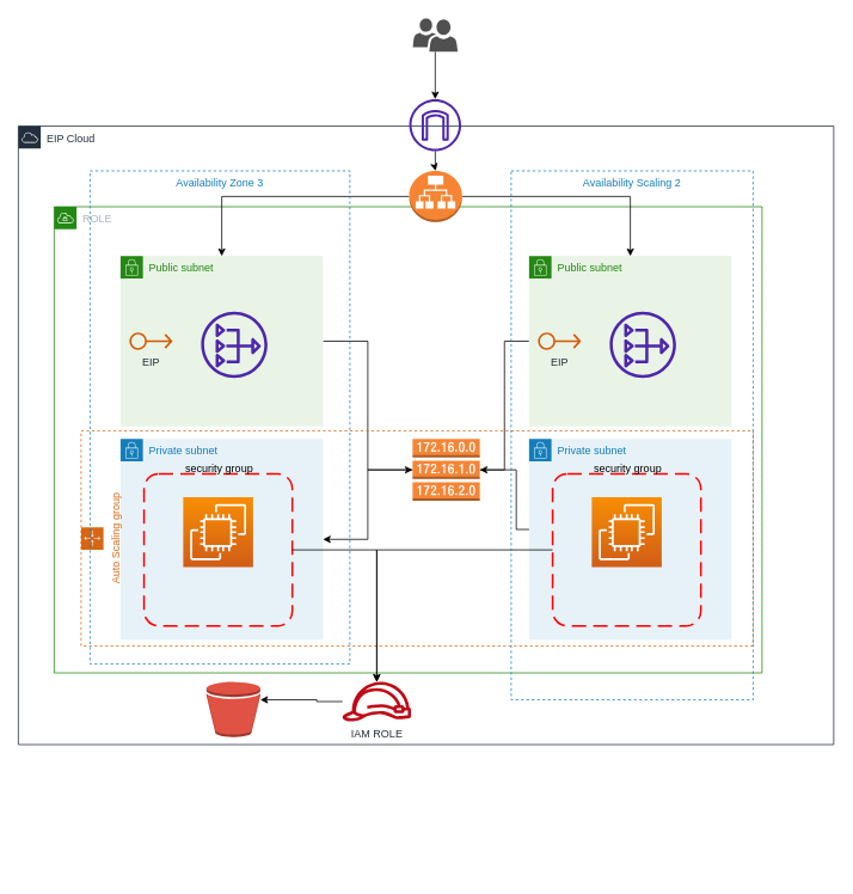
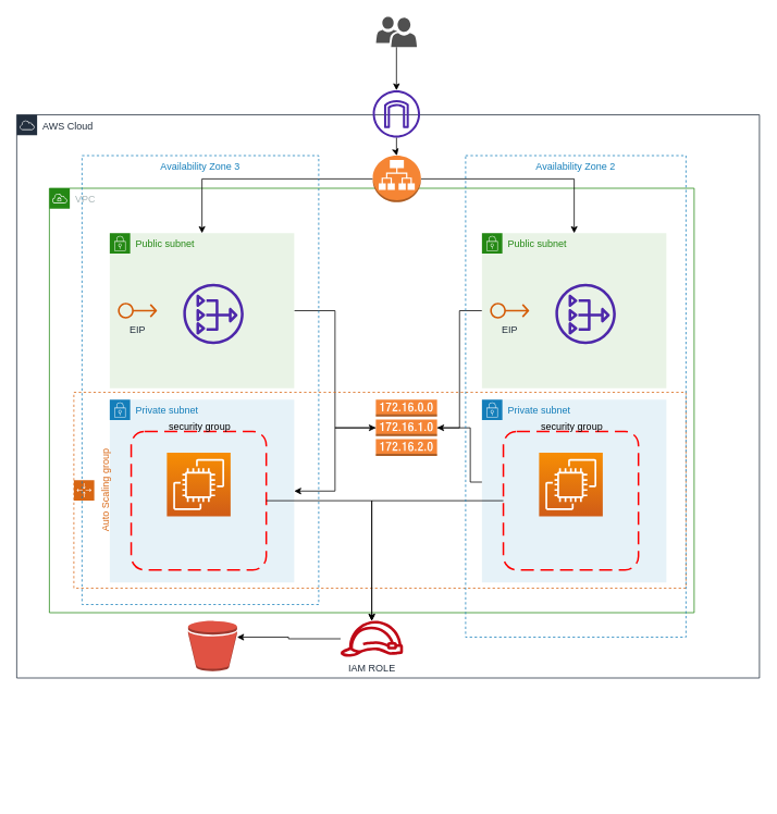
  <mxCell id="0" />
  <mxCell id="1" parent="0" />
- <mxCell id="2" value="EIP Cloud" style="points=[[0,0],[0.25,0],[0.5,0],[0.75,0],[1,0],[1,0.25],[1,0.5],[1,0.75],[1,1],[0.75,1],[0.5,1],[0.25,1],[0,1],[0,0.75],[0,0.5],[0,0.25]];outlineConnect=0;gradientColor=none;html=1;whiteSpace=wrap;fontSize=12;fontStyle=0;container=1;pointerEvents=0;collapsible=0;recursiveResize=0;shape=mxgraph.aws4.group;grIcon=mxgraph.aws4.group_aws_cloud;strokeColor=#232F3E;fillColor=none;verticalAlign=top;align=left;spacingLeft=30;fontColor=#232F3E;dashed=0;" parent="1" vertex="1"><mxGeometry x="20" y="140" width="910" height="690" as="geometry" /></mxCell>
- <mxCell id="3" value="ROLE" style="points=[[0,0],[0.25,0],[0.5,0],[0.75,0],[1,0],[1,0.25],[1,0.5],[1,0.75],[1,1],[0.75,1],[0.5,1],[0.25,1],[0,1],[0,0.75],[0,0.5],[0,0.25]];outlineConnect=0;gradientColor=none;html=1;whiteSpace=wrap;fontSize=12;fontStyle=0;container=1;pointerEvents=0;collapsible=0;recursiveResize=0;shape=mxgraph.aws4.group;grIcon=mxgraph.aws4.group_vpc;strokeColor=#248814;fillColor=none;verticalAlign=top;align=left;spacingLeft=30;fontColor=#AAB7B8;dashed=0;" parent="2" vertex="1"><mxGeometry x="40" y="90" width="790" height="520" as="geometry" /></mxCell>
+ <mxCell id="2" value="AWS Cloud" style="points=[[0,0],[0.25,0],[0.5,0],[0.75,0],[1,0],[1,0.25],[1,0.5],[1,0.75],[1,1],[0.75,1],[0.5,1],[0.25,1],[0,1],[0,0.75],[0,0.5],[0,0.25]];outlineConnect=0;gradientColor=none;html=1;whiteSpace=wrap;fontSize=12;fontStyle=0;container=1;pointerEvents=0;collapsible=0;recursiveResize=0;shape=mxgraph.aws4.group;grIcon=mxgraph.aws4.group_aws_cloud;strokeColor=#232F3E;fillColor=none;verticalAlign=top;align=left;spacingLeft=30;fontColor=#232F3E;dashed=0;" parent="1" vertex="1"><mxGeometry x="20" y="140" width="910" height="690" as="geometry" /></mxCell>
+ <mxCell id="3" value="VPC" style="points=[[0,0],[0.25,0],[0.5,0],[0.75,0],[1,0],[1,0.25],[1,0.5],[1,0.75],[1,1],[0.75,1],[0.5,1],[0.25,1],[0,1],[0,0.75],[0,0.5],[0,0.25]];outlineConnect=0;gradientColor=none;html=1;whiteSpace=wrap;fontSize=12;fontStyle=0;container=1;pointerEvents=0;collapsible=0;recursiveResize=0;shape=mxgraph.aws4.group;grIcon=mxgraph.aws4.group_vpc;strokeColor=#248814;fillColor=none;verticalAlign=top;align=left;spacingLeft=30;fontColor=#AAB7B8;dashed=0;" parent="2" vertex="1"><mxGeometry x="40" y="90" width="790" height="520" as="geometry" /></mxCell>
  <mxCell id="4" style="edgeStyle=orthogonalEdgeStyle;rounded=0;orthogonalLoop=1;jettySize=auto;html=1;entryX=0;entryY=0.5;entryDx=0;entryDy=0;entryPerimeter=0;" edge="1" parent="3" source="5" target="14"><mxGeometry relative="1" as="geometry" /></mxCell>
  <mxCell id="5" value="Public subnet" style="points=[[0,0],[0.25,0],[0.5,0],[0.75,0],[1,0],[1,0.25],[1,0.5],[1,0.75],[1,1],[0.75,1],[0.5,1],[0.25,1],[0,1],[0,0.75],[0,0.5],[0,0.25]];outlineConnect=0;gradientColor=none;html=1;whiteSpace=wrap;fontSize=12;fontStyle=0;container=1;pointerEvents=0;collapsible=0;recursiveResize=0;shape=mxgraph.aws4.group;grIcon=mxgraph.aws4.group_security_group;grStroke=0;strokeColor=#248814;fillColor=#E9F3E6;verticalAlign=top;align=left;spacingLeft=30;fontColor=#248814;dashed=0;" parent="3" vertex="1"><mxGeometry x="74" y="55" width="226" height="190" as="geometry" /></mxCell>
  <mxCell id="6" value="EIP&lt;br&gt;" style="sketch=0;outlineConnect=0;fontColor=#232F3E;gradientColor=none;fillColor=#D45B07;strokeColor=none;dashed=0;verticalLabelPosition=bottom;verticalAlign=top;align=center;html=1;fontSize=12;fontStyle=0;aspect=fixed;pointerEvents=1;shape=mxgraph.aws4.elastic_ip_address;" vertex="1" parent="5"><mxGeometry x="10" y="85" width="48" height="20" as="geometry" /></mxCell>
  <mxCell id="7" value="" style="sketch=0;outlineConnect=0;fontColor=#232F3E;gradientColor=none;fillColor=#4D27AA;strokeColor=none;dashed=0;verticalLabelPosition=bottom;verticalAlign=top;align=center;html=1;fontSize=12;fontStyle=0;aspect=fixed;pointerEvents=1;shape=mxgraph.aws4.nat_gateway;" parent="5" vertex="1"><mxGeometry x="90" y="62" width="74" height="74" as="geometry" /></mxCell>
  <mxCell id="8" value="Private subnet" style="points=[[0,0],[0.25,0],[0.5,0],[0.75,0],[1,0],[1,0.25],[1,0.5],[1,0.75],[1,1],[0.75,1],[0.5,1],[0.25,1],[0,1],[0,0.75],[0,0.5],[0,0.25]];outlineConnect=0;gradientColor=none;html=1;whiteSpace=wrap;fontSize=12;fontStyle=0;container=1;pointerEvents=0;collapsible=0;recursiveResize=0;shape=mxgraph.aws4.group;grIcon=mxgraph.aws4.group_security_group;grStroke=0;strokeColor=#147EBA;fillColor=#E6F2F8;verticalAlign=top;align=left;spacingLeft=30;fontColor=#147EBA;dashed=0;" parent="3" vertex="1"><mxGeometry x="74" y="259" width="226" height="224" as="geometry" /></mxCell>
  <mxCell id="9" value="" style="sketch=0;points=[[0,0,0],[0.25,0,0],[0.5,0,0],[0.75,0,0],[1,0,0],[0,1,0],[0.25,1,0],[0.5,1,0],[0.75,1,0],[1,1,0],[0,0.25,0],[0,0.5,0],[0,0.75,0],[1,0.25,0],[1,0.5,0],[1,0.75,0]];outlineConnect=0;fontColor=#232F3E;gradientColor=#F78E04;gradientDirection=north;fillColor=#D05C17;strokeColor=#ffffff;dashed=0;verticalLabelPosition=bottom;verticalAlign=top;align=center;html=1;fontSize=12;fontStyle=0;aspect=fixed;shape=mxgraph.aws4.resourceIcon;resIcon=mxgraph.aws4.ec2;" parent="8" vertex="1"><mxGeometry x="70" y="65" width="78" height="78" as="geometry" /></mxCell>
  <mxCell id="10" value="" style="rounded=1;arcSize=10;dashed=1;strokeColor=#ff0000;fillColor=none;gradientColor=none;dashPattern=8 4;strokeWidth=2;" vertex="1" parent="8"><mxGeometry x="26.25" y="39" width="165.5" height="169.5" as="geometry" /></mxCell>
  <mxCell id="11" value="security group" style="text;html=1;strokeColor=none;fillColor=none;align=center;verticalAlign=middle;whiteSpace=wrap;rounded=0;" vertex="1" parent="8"><mxGeometry x="70" y="19" width="81" height="30" as="geometry" /></mxCell>
  <mxCell id="12" style="edgeStyle=orthogonalEdgeStyle;rounded=0;orthogonalLoop=1;jettySize=auto;html=1;" edge="1" parent="3" source="14" target="8"><mxGeometry relative="1" as="geometry" /></mxCell>
  <mxCell id="13" style="edgeStyle=orthogonalEdgeStyle;rounded=0;orthogonalLoop=1;jettySize=auto;html=1;entryX=-0.038;entryY=0.366;entryDx=0;entryDy=0;entryPerimeter=0;" edge="1" parent="3" source="14" target="21"><mxGeometry relative="1" as="geometry" /></mxCell>
  <mxCell id="14" value="" style="outlineConnect=0;dashed=0;verticalLabelPosition=bottom;verticalAlign=top;align=center;html=1;shape=mxgraph.aws3.route_table;fillColor=#F58536;gradientColor=none;" vertex="1" parent="3"><mxGeometry x="400" y="259" width="75" height="69" as="geometry" /></mxCell>
  <mxCell id="15" style="edgeStyle=orthogonalEdgeStyle;rounded=0;orthogonalLoop=1;jettySize=auto;html=1;entryX=1;entryY=0.5;entryDx=0;entryDy=0;entryPerimeter=0;" edge="1" parent="3" source="16" target="14"><mxGeometry relative="1" as="geometry" /></mxCell>
  <mxCell id="16" value="Public subnet" style="points=[[0,0],[0.25,0],[0.5,0],[0.75,0],[1,0],[1,0.25],[1,0.5],[1,0.75],[1,1],[0.75,1],[0.5,1],[0.25,1],[0,1],[0,0.75],[0,0.5],[0,0.25]];outlineConnect=0;gradientColor=none;html=1;whiteSpace=wrap;fontSize=12;fontStyle=0;container=1;pointerEvents=0;collapsible=0;recursiveResize=0;shape=mxgraph.aws4.group;grIcon=mxgraph.aws4.group_security_group;grStroke=0;strokeColor=#248814;fillColor=#E9F3E6;verticalAlign=top;align=left;spacingLeft=30;fontColor=#248814;dashed=0;" vertex="1" parent="3"><mxGeometry x="530" y="55" width="226" height="190" as="geometry" /></mxCell>
  <mxCell id="17" value="EIP&lt;br&gt;" style="sketch=0;outlineConnect=0;fontColor=#232F3E;gradientColor=none;fillColor=#D45B07;strokeColor=none;dashed=0;verticalLabelPosition=bottom;verticalAlign=top;align=center;html=1;fontSize=12;fontStyle=0;aspect=fixed;pointerEvents=1;shape=mxgraph.aws4.elastic_ip_address;" vertex="1" parent="16"><mxGeometry x="10" y="85" width="48" height="20" as="geometry" /></mxCell>
  <mxCell id="18" value="" style="sketch=0;outlineConnect=0;fontColor=#232F3E;gradientColor=none;fillColor=#4D27AA;strokeColor=none;dashed=0;verticalLabelPosition=bottom;verticalAlign=top;align=center;html=1;fontSize=12;fontStyle=0;aspect=fixed;pointerEvents=1;shape=mxgraph.aws4.nat_gateway;" vertex="1" parent="16"><mxGeometry x="90" y="62" width="74" height="74" as="geometry" /></mxCell>
  <mxCell id="19" value="Private subnet" style="points=[[0,0],[0.25,0],[0.5,0],[0.75,0],[1,0],[1,0.25],[1,0.5],[1,0.75],[1,1],[0.75,1],[0.5,1],[0.25,1],[0,1],[0,0.75],[0,0.5],[0,0.25]];outlineConnect=0;gradientColor=none;html=1;whiteSpace=wrap;fontSize=12;fontStyle=0;container=1;pointerEvents=0;collapsible=0;recursiveResize=0;shape=mxgraph.aws4.group;grIcon=mxgraph.aws4.group_security_group;grStroke=0;strokeColor=#147EBA;fillColor=#E6F2F8;verticalAlign=top;align=left;spacingLeft=30;fontColor=#147EBA;dashed=0;" vertex="1" parent="3"><mxGeometry x="530" y="259" width="226" height="224" as="geometry" /></mxCell>
  <mxCell id="20" value="" style="sketch=0;points=[[0,0,0],[0.25,0,0],[0.5,0,0],[0.75,0,0],[1,0,0],[0,1,0],[0.25,1,0],[0.5,1,0],[0.75,1,0],[1,1,0],[0,0.25,0],[0,0.5,0],[0,0.75,0],[1,0.25,0],[1,0.5,0],[1,0.75,0]];outlineConnect=0;fontColor=#232F3E;gradientColor=#F78E04;gradientDirection=north;fillColor=#D05C17;strokeColor=#ffffff;dashed=0;verticalLabelPosition=bottom;verticalAlign=top;align=center;html=1;fontSize=12;fontStyle=0;aspect=fixed;shape=mxgraph.aws4.resourceIcon;resIcon=mxgraph.aws4.ec2;" vertex="1" parent="19"><mxGeometry x="70" y="65" width="78" height="78" as="geometry" /></mxCell>
  <mxCell id="21" value="" style="rounded=1;arcSize=10;dashed=1;strokeColor=#ff0000;fillColor=none;gradientColor=none;dashPattern=8 4;strokeWidth=2;" vertex="1" parent="19"><mxGeometry x="26.25" y="39" width="165.5" height="169.5" as="geometry" /></mxCell>
  <mxCell id="22" value="security group" style="text;html=1;strokeColor=none;fillColor=none;align=center;verticalAlign=middle;whiteSpace=wrap;rounded=0;" vertex="1" parent="19"><mxGeometry x="70" y="19" width="81" height="30" as="geometry" /></mxCell>
  <mxCell id="23" value="Auto Scaling group" style="points=[[0,0],[0.25,0],[0.5,0],[0.75,0],[1,0],[1,0.25],[1,0.5],[1,0.75],[1,1],[0.75,1],[0.5,1],[0.25,1],[0,1],[0,0.75],[0,0.5],[0,0.25]];outlineConnect=0;gradientColor=none;html=1;whiteSpace=wrap;fontSize=12;fontStyle=0;container=1;pointerEvents=0;collapsible=0;recursiveResize=0;shape=mxgraph.aws4.groupCenter;grIcon=mxgraph.aws4.group_auto_scaling_group;grStroke=1;strokeColor=#D86613;fillColor=none;verticalAlign=top;align=center;fontColor=#D86613;dashed=1;spacingTop=25;rotation=-90;" parent="3" vertex="1"><mxGeometry x="285" y="-5" width="240" height="750" as="geometry" /></mxCell>
  <mxCell id="24" style="edgeStyle=orthogonalEdgeStyle;rounded=0;orthogonalLoop=1;jettySize=auto;html=1;" edge="1" parent="3" source="26" target="5"><mxGeometry relative="1" as="geometry" /></mxCell>
  <mxCell id="25" style="edgeStyle=orthogonalEdgeStyle;rounded=0;orthogonalLoop=1;jettySize=auto;html=1;" edge="1" parent="3" source="26" target="16"><mxGeometry relative="1" as="geometry" /></mxCell>
  <mxCell id="26" value="" style="outlineConnect=0;dashed=0;verticalLabelPosition=bottom;verticalAlign=top;align=center;html=1;shape=mxgraph.aws3.application_load_balancer;fillColor=#F58534;gradientColor=none;" parent="3" vertex="1"><mxGeometry x="396.25" y="-40" width="59" height="57" as="geometry" /></mxCell>
  <mxCell id="27" value="" style="outlineConnect=0;dashed=0;verticalLabelPosition=bottom;verticalAlign=top;align=center;html=1;shape=mxgraph.aws3.bucket;fillColor=#E05243;gradientColor=none;" vertex="1" parent="2"><mxGeometry x="210" y="620" width="60" height="61.5" as="geometry" /></mxCell>
  <mxCell id="28" style="edgeStyle=orthogonalEdgeStyle;rounded=0;orthogonalLoop=1;jettySize=auto;html=1;" edge="1" parent="2" source="29" target="27"><mxGeometry relative="1" as="geometry"><Array as="points"><mxPoint x="333" y="642" /><mxPoint x="333" y="640" /></Array></mxGeometry></mxCell>
- <mxCell id="29" value="IAM ROLE" style="sketch=0;outlineConnect=0;fontColor=#232F3E;gradientColor=none;fillColor=#BF0816;strokeColor=none;dashed=0;verticalLabelPosition=bottom;verticalAlign=top;align=center;html=1;fontSize=12;fontStyle=0;aspect=fixed;pointerEvents=1;shape=mxgraph.aws4.role;" vertex="1" parent="2"><mxGeometry x="361" y="620" width="78" height="44" as="geometry" /></mxCell>
+ <mxCell id="29" value="IAM ROLE" style="sketch=0;outlineConnect=0;fontColor=#232F3E;gradientColor=none;fillColor=#BF0816;strokeColor=none;dashed=0;verticalLabelPosition=bottom;verticalAlign=top;align=center;html=1;fontSize=12;fontStyle=0;aspect=fixed;pointerEvents=1;shape=mxgraph.aws4.role;" vertex="1" parent="2"><mxGeometry x="396" y="620" width="78" height="44" as="geometry" /></mxCell>
  <mxCell id="30" style="edgeStyle=orthogonalEdgeStyle;rounded=0;orthogonalLoop=1;jettySize=auto;html=1;" edge="1" parent="2" source="10" target="29"><mxGeometry relative="1" as="geometry" /></mxCell>
  <mxCell id="31" style="edgeStyle=orthogonalEdgeStyle;rounded=0;orthogonalLoop=1;jettySize=auto;html=1;" edge="1" parent="2" source="21" target="29"><mxGeometry relative="1" as="geometry" /></mxCell>
  <mxCell id="32" value="" style="sketch=0;outlineConnect=0;fontColor=#232F3E;gradientColor=none;fillColor=#4D27AA;strokeColor=none;dashed=0;verticalLabelPosition=bottom;verticalAlign=top;align=center;html=1;fontSize=12;fontStyle=0;aspect=fixed;pointerEvents=1;shape=mxgraph.aws4.internet_gateway;" parent="2" vertex="1"><mxGeometry x="436.25" y="-30" width="58" height="58" as="geometry" /></mxCell>
  <mxCell id="33" value="" style="edgeStyle=orthogonalEdgeStyle;rounded=0;orthogonalLoop=1;jettySize=auto;html=1;" parent="2" source="32" target="26" edge="1"><mxGeometry relative="1" as="geometry" /></mxCell>
  <mxCell id="34" value="Availability Zone 3" style="fillColor=none;strokeColor=#147EBA;dashed=1;verticalAlign=top;fontStyle=0;fontColor=#147EBA;" vertex="1" parent="2"><mxGeometry x="80" y="50" width="290" height="550" as="geometry" /></mxCell>
- <mxCell id="35" value="Availability Scaling 2" style="fillColor=none;strokeColor=#147EBA;dashed=1;verticalAlign=top;fontStyle=0;fontColor=#147EBA;" vertex="1" parent="2"><mxGeometry x="550" y="50" width="270" height="590" as="geometry" /></mxCell>
+ <mxCell id="35" value="Availability Zone 2" style="fillColor=none;strokeColor=#147EBA;dashed=1;verticalAlign=top;fontStyle=0;fontColor=#147EBA;" vertex="1" parent="2"><mxGeometry x="550" y="50" width="270" height="590" as="geometry" /></mxCell>
  <mxCell id="36" value="" style="edgeStyle=orthogonalEdgeStyle;rounded=0;orthogonalLoop=1;jettySize=auto;html=1;" parent="1" source="37" target="32" edge="1"><mxGeometry relative="1" as="geometry" /></mxCell>
  <mxCell id="37" value="" style="sketch=0;pointerEvents=1;shadow=0;dashed=0;html=1;strokeColor=none;labelPosition=center;verticalLabelPosition=bottom;verticalAlign=top;align=center;fillColor=#505050;shape=mxgraph.mscae.intune.user_group" parent="1" vertex="1"><mxGeometry x="460.25" y="20" width="50" height="37" as="geometry" /></mxCell>
